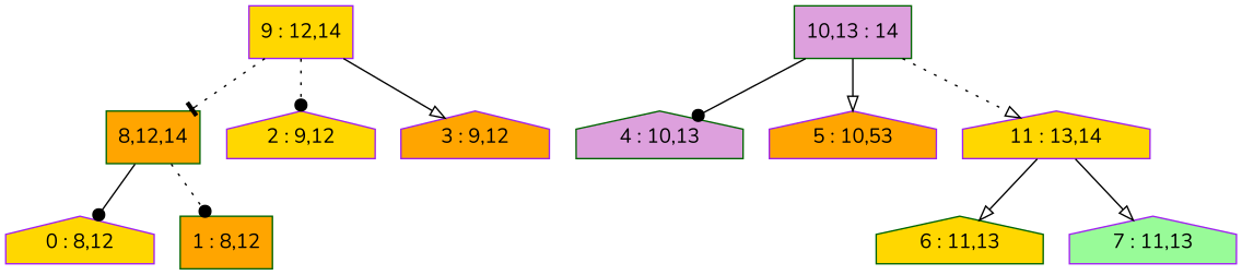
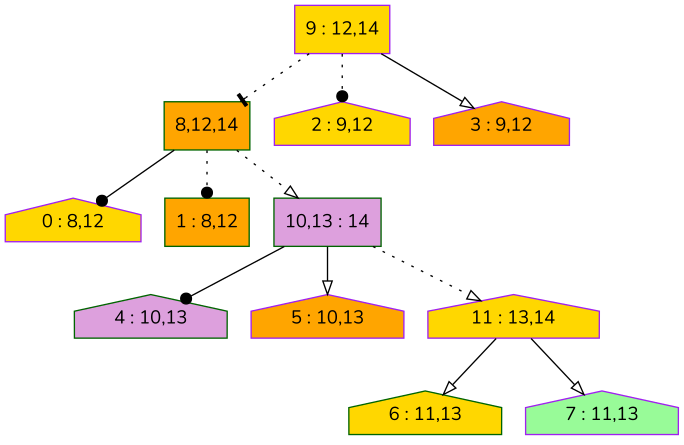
  digraph {
    fontname=Nunito
    node [color=purple fillcolor=gold fontname=Nunito shape=house style=filled]
    edge [arrowhead=onormal fontname=Nunito style=solid]
    n1 [color=darkgreen fillcolor=orange label="8,12,14" shape=box]
    n2 [label="0 : 8,12"]
    n3 [color=darkgreen fillcolor=orange label="1 : 8,12" shape=box]
    n4 [color=darkgreen fillcolor=plum label="10,13 : 14" shape=box]
    n5 [label="9 : 12,14" shape=box]
    n6 [label="2 : 9,12"]
    n7 [fillcolor=orange label="3 : 9,12"]
    n8 [color=darkgreen fillcolor=plum label="4 : 10,13"]
-   n9 [fillcolor=orange label="5 : 10,53"]
+   n9 [fillcolor=orange label="5 : 10,13"]
    n10 [label="11 : 13,14"]
    n11 [color=darkgreen label="6 : 11,13"]
    n12 [fillcolor=palegreen label="7 : 11,13"]
    n1 -> n2 [arrowhead=dot]
    n1 -> n3 [arrowhead=dot style=dotted]
+   n1 -> n4 [style=dotted]
    n4 -> n8 [arrowhead=dot]
    n4 -> n9
    n4 -> n10 [style=dotted]
    n5 -> n1 [arrowhead=tee style=dotted]
    n5 -> n6 [arrowhead=dot style=dotted]
    n5 -> n7
    n10 -> n11
    n10 -> n12
  }
